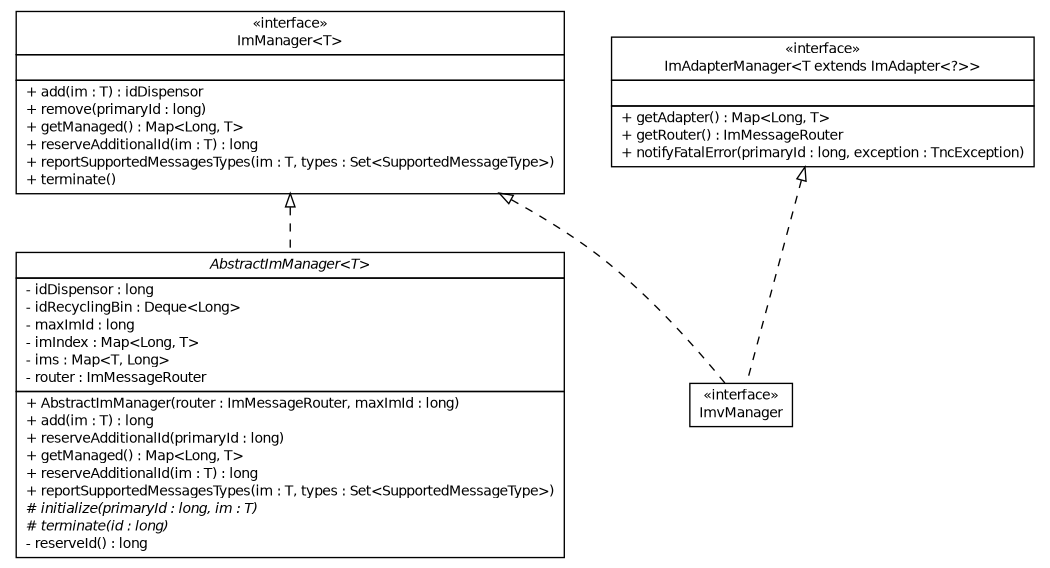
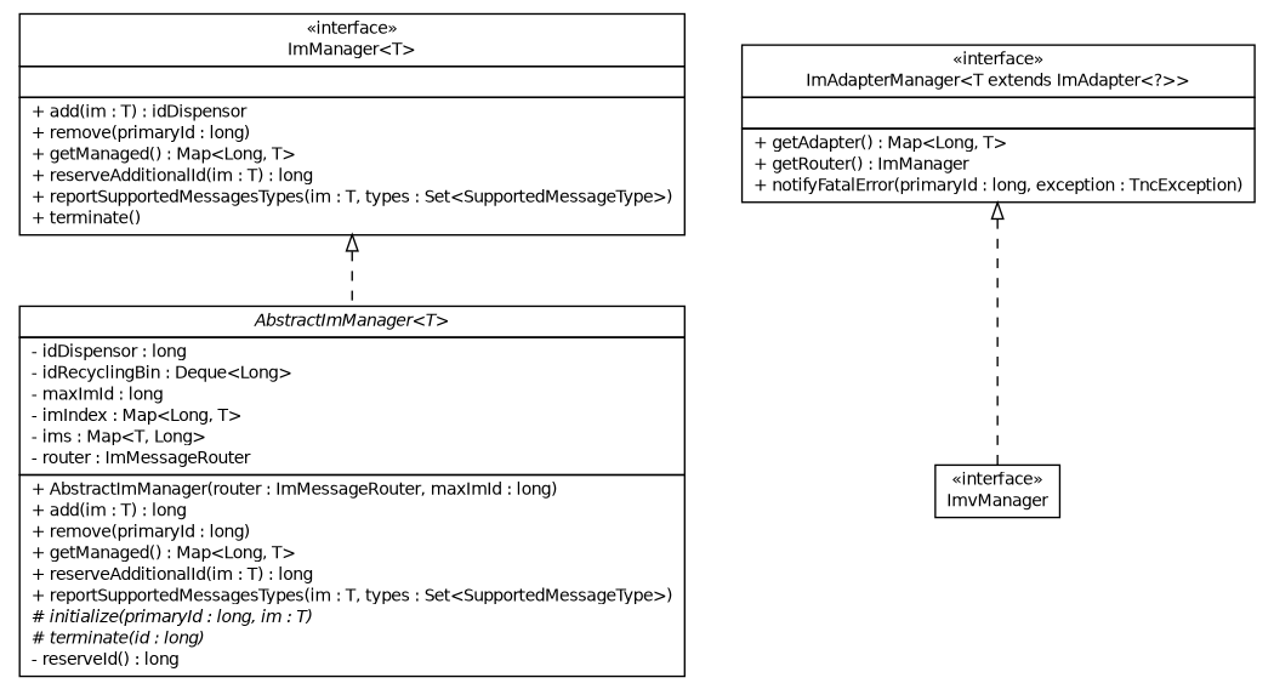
  digraph {
    nodesep=0.25
    ranksep=0.5
    node [fontcolor=black fontname=Helvetica fontsize=10.0 shape=plaintext]
    edge [arrowtail=empty dir=back fontname=Helvetica fontsize=10 headport=p labelfontname=Helvetica labelfontsize=10 style=dashed tailport=p]
    n1 [label=<<table title="de.hsbremen.tc.tnc.tnccs.im.manager.ImManager" border="0" cellborder="1" cellspacing="0" cellpadding="2" port="p" href="./ImManager.html"> 		<tr><td><table border="0" cellspacing="0" cellpadding="1"> <tr><td align="center" balign="center"> &#171;interface&#187; </td></tr> <tr><td align="center" balign="center"> ImManager&lt;T&gt; </td></tr> 		</table></td></tr> 		<tr><td><table border="0" cellspacing="0" cellpadding="1"> <tr><td align="left" balign="left">  </td></tr> 		</table></td></tr> 		<tr><td><table border="0" cellspacing="0" cellpadding="1"> <tr><td align="left" balign="left"> + add(im : T) : idDispensor </td></tr> <tr><td align="left" balign="left"> + remove(primaryId : long) </td></tr> <tr><td align="left" balign="left"> + getManaged() : Map&lt;Long, T&gt; </td></tr> <tr><td align="left" balign="left"> + reserveAdditionalId(im : T) : long </td></tr> <tr><td align="left" balign="left"> + reportSupportedMessagesTypes(im : T, types : Set&lt;SupportedMessageType&gt;) </td></tr> <tr><td align="left" balign="left"> + terminate() </td></tr> 		</table></td></tr> 		</table>>]
-   n2 [label=<<table title="de.hsbremen.tc.tnc.tnccs.im.manager.AbstractImManager" border="0" cellborder="1" cellspacing="0" cellpadding="2" port="p" href="./AbstractImManager.html"> 		<tr><td><table border="0" cellspacing="0" cellpadding="1"> <tr><td align="center" balign="center"><font face="Helvetica-Oblique"> AbstractImManager&lt;T&gt; </font></td></tr> 		</table></td></tr> 		<tr><td><table border="0" cellspacing="0" cellpadding="1"> <tr><td align="left" balign="left"> - idDispensor : long </td></tr> <tr><td align="left" balign="left"> - idRecyclingBin : Deque&lt;Long&gt; </td></tr> <tr><td align="left" balign="left"> - maxImId : long </td></tr> <tr><td align="left" balign="left"> - imIndex : Map&lt;Long, T&gt; </td></tr> <tr><td align="left" balign="left"> - ims : Map&lt;T, Long&gt; </td></tr> <tr><td align="left" balign="left"> - router : ImMessageRouter </td></tr> 		</table></td></tr> 		<tr><td><table border="0" cellspacing="0" cellpadding="1"> <tr><td align="left" balign="left"> + AbstractImManager(router : ImMessageRouter, maxImId : long) </td></tr> <tr><td align="left" balign="left"> + add(im : T) : long </td></tr> <tr><td align="left" balign="left"> + reserveAdditionalId(primaryId : long) </td></tr> <tr><td align="left" balign="left"> + getManaged() : Map&lt;Long, T&gt; </td></tr> <tr><td align="left" balign="left"> + reserveAdditionalId(im : T) : long </td></tr> <tr><td align="left" balign="left"> + reportSupportedMessagesTypes(im : T, types : Set&lt;SupportedMessageType&gt;) </td></tr> <tr><td align="left" balign="left"><font face="Helvetica-Oblique" point-size="10.0"> # initialize(primaryId : long, im : T) </font></td></tr> <tr><td align="left" balign="left"><font face="Helvetica-Oblique" point-size="10.0"> # terminate(id : long) </font></td></tr> <tr><td align="left" balign="left"> - reserveId() : long </td></tr> 		</table></td></tr> 		</table>>]
+   n2 [label=<<table title="de.hsbremen.tc.tnc.tnccs.im.manager.AbstractImManager" border="0" cellborder="1" cellspacing="0" cellpadding="2" port="p" href="./AbstractImManager.html"> 		<tr><td><table border="0" cellspacing="0" cellpadding="1"> <tr><td align="center" balign="center"><font face="Helvetica-Oblique"> AbstractImManager&lt;T&gt; </font></td></tr> 		</table></td></tr> 		<tr><td><table border="0" cellspacing="0" cellpadding="1"> <tr><td align="left" balign="left"> - idDispensor : long </td></tr> <tr><td align="left" balign="left"> - idRecyclingBin : Deque&lt;Long&gt; </td></tr> <tr><td align="left" balign="left"> - maxImId : long </td></tr> <tr><td align="left" balign="left"> - imIndex : Map&lt;Long, T&gt; </td></tr> <tr><td align="left" balign="left"> - ims : Map&lt;T, Long&gt; </td></tr> <tr><td align="left" balign="left"> - router : ImMessageRouter </td></tr> 		</table></td></tr> 		<tr><td><table border="0" cellspacing="0" cellpadding="1"> <tr><td align="left" balign="left"> + AbstractImManager(router : ImMessageRouter, maxImId : long) </td></tr> <tr><td align="left" balign="left"> + add(im : T) : long </td></tr> <tr><td align="left" balign="left"> + remove(primaryId : long) </td></tr> <tr><td align="left" balign="left"> + getManaged() : Map&lt;Long, T&gt; </td></tr> <tr><td align="left" balign="left"> + reserveAdditionalId(im : T) : long </td></tr> <tr><td align="left" balign="left"> + reportSupportedMessagesTypes(im : T, types : Set&lt;SupportedMessageType&gt;) </td></tr> <tr><td align="left" balign="left"><font face="Helvetica-Oblique" point-size="10.0"> # initialize(primaryId : long, im : T) </font></td></tr> <tr><td align="left" balign="left"><font face="Helvetica-Oblique" point-size="10.0"> # terminate(id : long) </font></td></tr> <tr><td align="left" balign="left"> - reserveId() : long </td></tr> 		</table></td></tr> 		</table>>]
    n3 [label=<<table title="de.hsbremen.tc.tnc.tnccs.im.manager.ImvManager" border="0" cellborder="1" cellspacing="0" cellpadding="2" port="p" href="./ImvManager.html"> 		<tr><td><table border="0" cellspacing="0" cellpadding="1"> <tr><td align="center" balign="center"> &#171;interface&#187; </td></tr> <tr><td align="center" balign="center"> ImvManager </td></tr> 		</table></td></tr> 		</table>>]
-   n4 [label=<<table title="de.hsbremen.tc.tnc.tnccs.im.manager.ImAdapterManager" border="0" cellborder="1" cellspacing="0" cellpadding="2" port="p" href="./ImAdapterManager.html"> 		<tr><td><table border="0" cellspacing="0" cellpadding="1"> <tr><td align="center" balign="center"> &#171;interface&#187; </td></tr> <tr><td align="center" balign="center"> ImAdapterManager&lt;T extends ImAdapter&lt;?&gt;&gt; </td></tr> 		</table></td></tr> 		<tr><td><table border="0" cellspacing="0" cellpadding="1"> <tr><td align="left" balign="left">  </td></tr> 		</table></td></tr> 		<tr><td><table border="0" cellspacing="0" cellpadding="1"> <tr><td align="left" balign="left"> + getAdapter() : Map&lt;Long, T&gt; </td></tr> <tr><td align="left" balign="left"> + getRouter() : ImMessageRouter </td></tr> <tr><td align="left" balign="left"> + notifyFatalError(primaryId : long, exception : TncException) </td></tr> 		</table></td></tr> 		</table>>]
+   n4 [label=<<table title="de.hsbremen.tc.tnc.tnccs.im.manager.ImAdapterManager" border="0" cellborder="1" cellspacing="0" cellpadding="2" port="p" href="./ImAdapterManager.html"> 		<tr><td><table border="0" cellspacing="0" cellpadding="1"> <tr><td align="center" balign="center"> &#171;interface&#187; </td></tr> <tr><td align="center" balign="center"> ImAdapterManager&lt;T extends ImAdapter&lt;?&gt;&gt; </td></tr> 		</table></td></tr> 		<tr><td><table border="0" cellspacing="0" cellpadding="1"> <tr><td align="left" balign="left">  </td></tr> 		</table></td></tr> 		<tr><td><table border="0" cellspacing="0" cellpadding="1"> <tr><td align="left" balign="left"> + getAdapter() : Map&lt;Long, T&gt; </td></tr> <tr><td align="left" balign="left"> + getRouter() : ImManager </td></tr> <tr><td align="left" balign="left"> + notifyFatalError(primaryId : long, exception : TncException) </td></tr> 		</table></td></tr> 		</table>>]
    n1 -> n2
-   n1 -> n3
    n4 -> n3
  }
